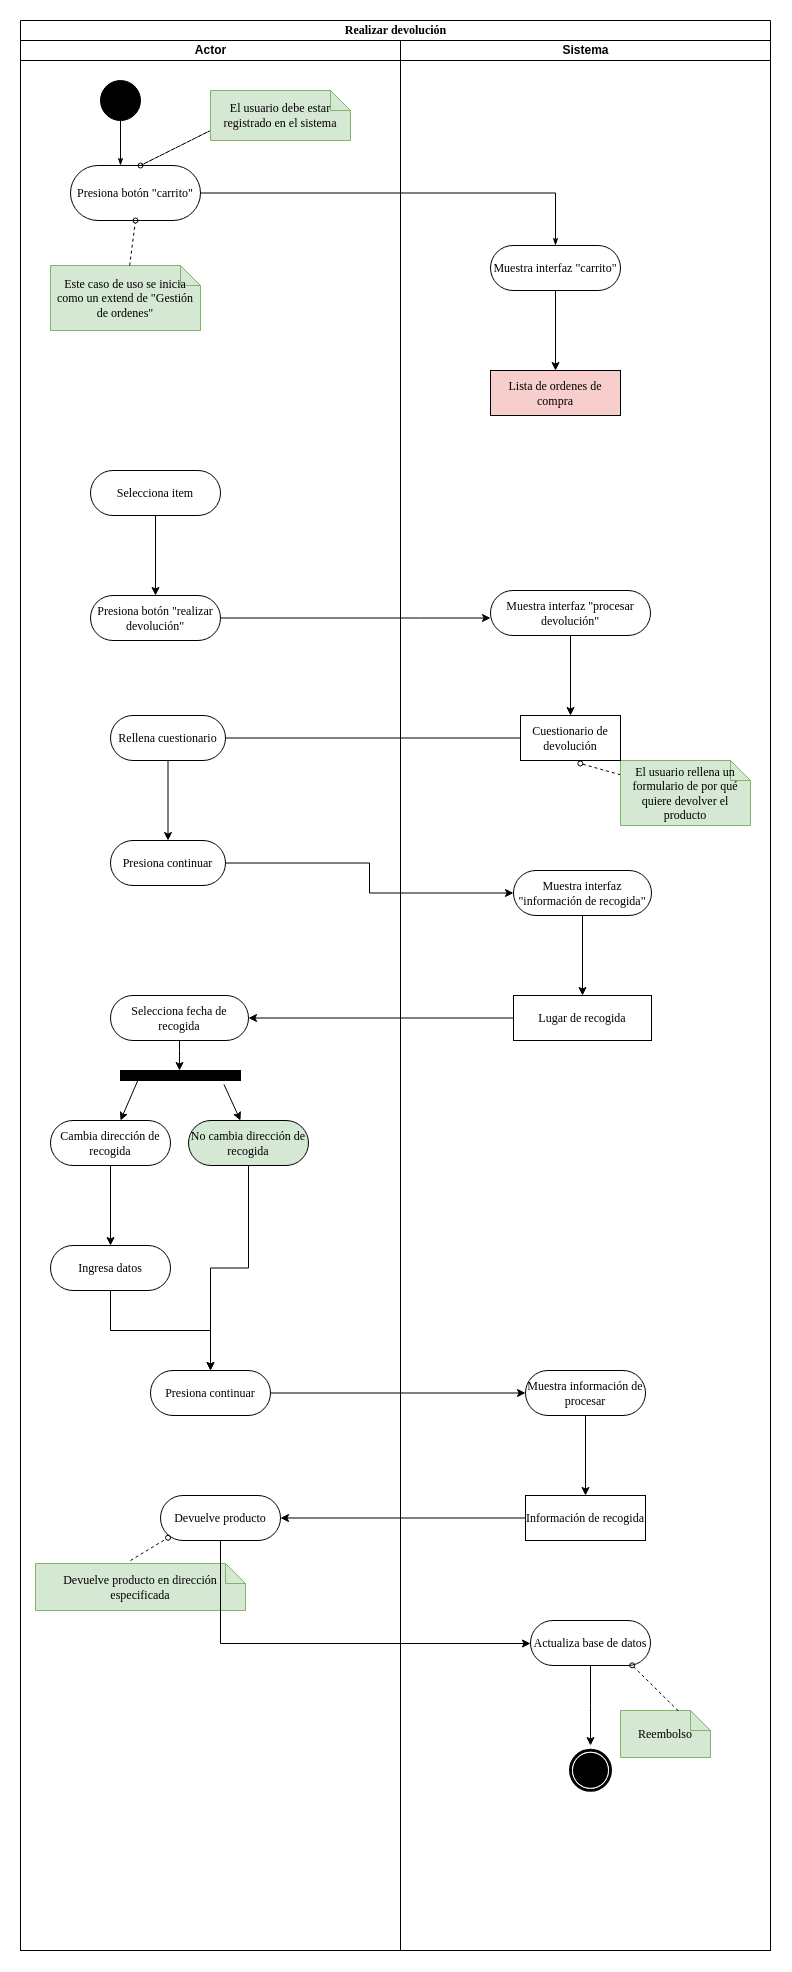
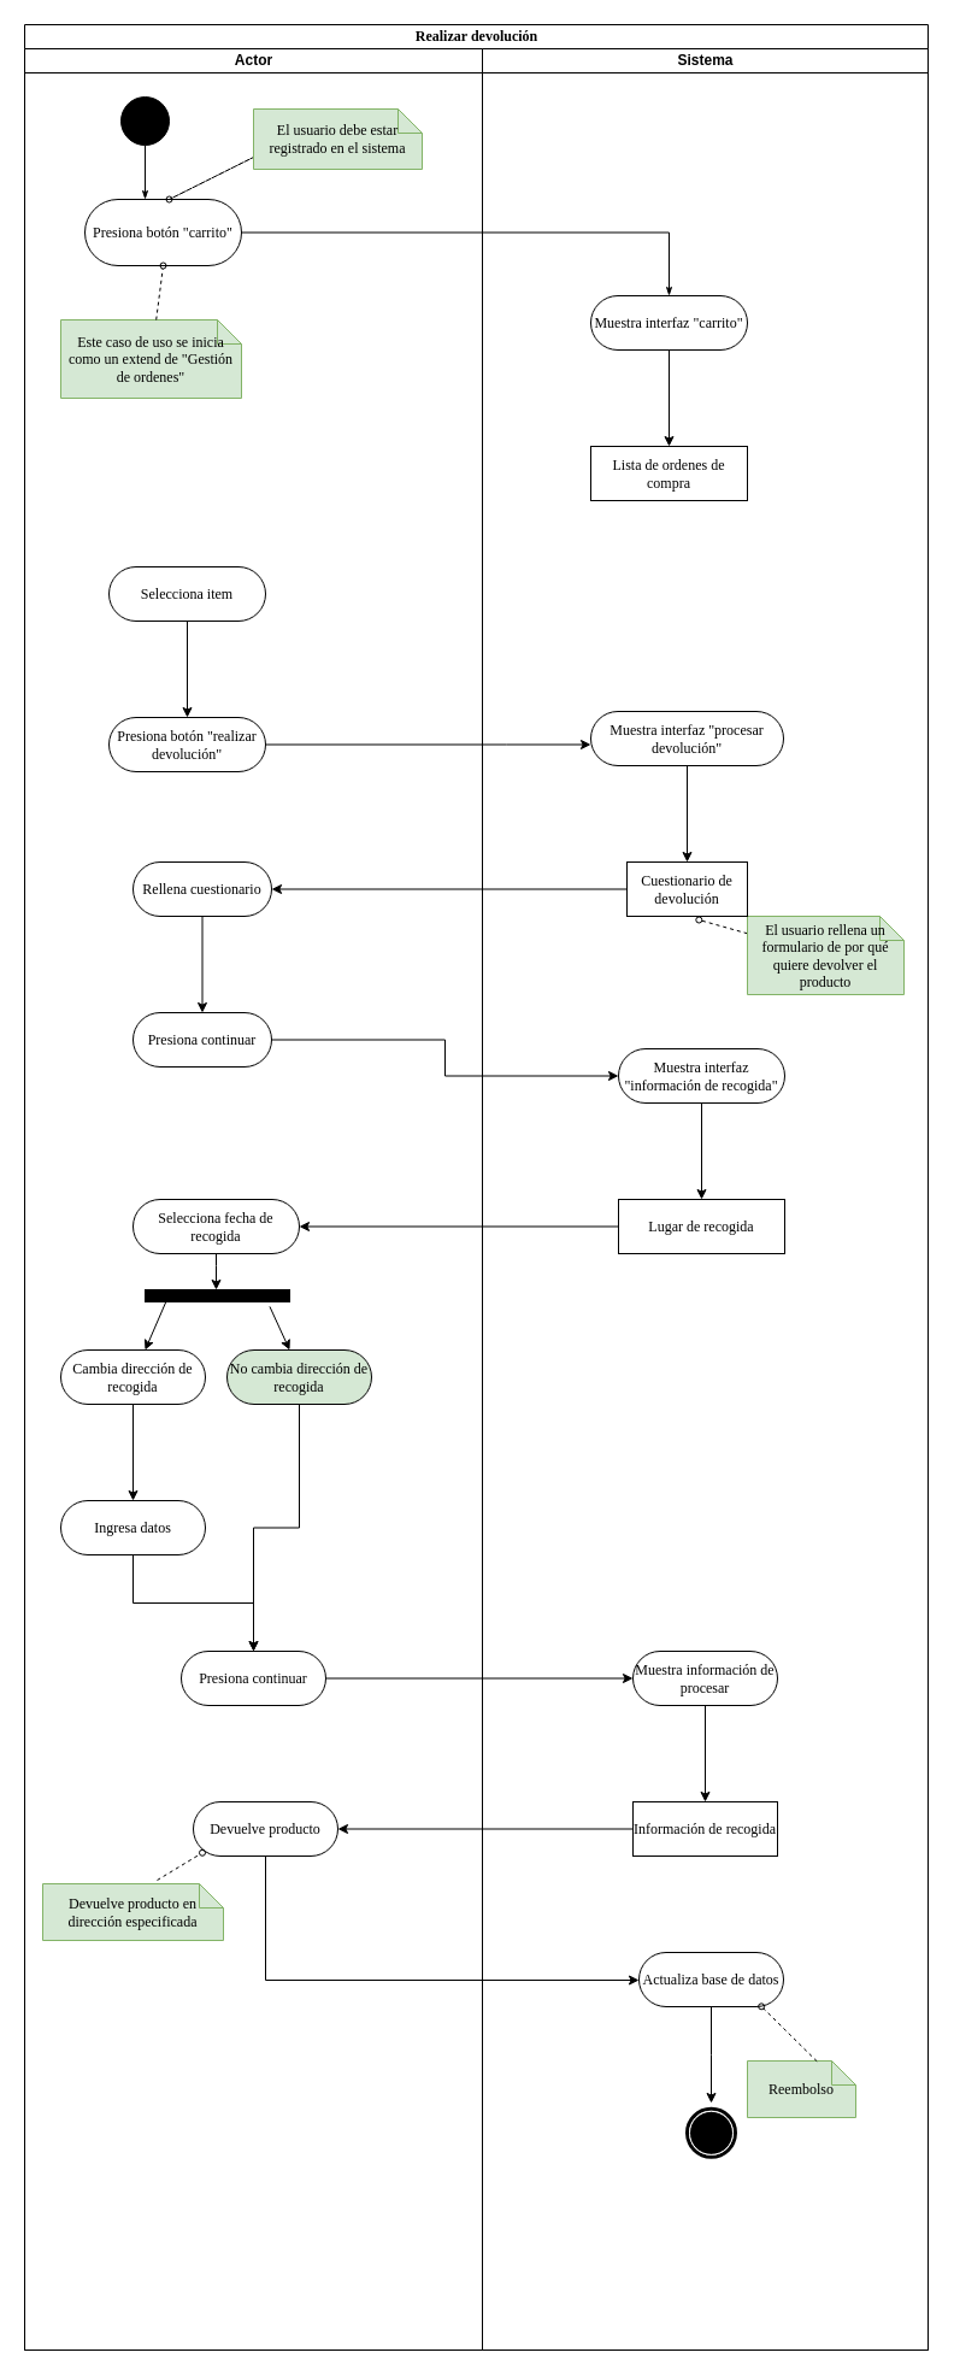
  <mxCell id="0" />
  <mxCell id="1" parent="0" />
  <mxCell id="2" value="Realizar devolución" style="swimlane;html=1;childLayout=stackLayout;startSize=20;rounded=0;shadow=0;comic=0;labelBackgroundColor=none;strokeColor=#000000;strokeWidth=1;fillColor=#ffffff;fontFamily=Verdana;fontSize=12;fontColor=#000000;align=center;" parent="1" vertex="1"><mxGeometry x="20" y="20" width="750" height="1930" as="geometry" /></mxCell>
  <mxCell id="3" value="Actor" style="swimlane;html=1;startSize=20;" parent="2" vertex="1"><mxGeometry y="20" width="380" height="1910" as="geometry" /></mxCell>
  <mxCell id="4" value="" style="ellipse;whiteSpace=wrap;html=1;rounded=0;shadow=0;comic=0;labelBackgroundColor=none;strokeColor=#000000;strokeWidth=1;fillColor=#000000;fontFamily=Verdana;fontSize=12;fontColor=#000000;align=center;" parent="3" vertex="1"><mxGeometry x="80" y="40" width="40" height="40" as="geometry" /></mxCell>
  <mxCell id="5" value="Presiona botón &quot;carrito&quot;" style="rounded=1;whiteSpace=wrap;html=1;shadow=0;comic=0;labelBackgroundColor=none;strokeColor=#000000;strokeWidth=1;fillColor=#ffffff;fontFamily=Verdana;fontSize=12;fontColor=#000000;align=center;arcSize=50;" parent="3" vertex="1"><mxGeometry x="50" y="125" width="130" height="55" as="geometry" /></mxCell>
  <mxCell id="6" style="edgeStyle=orthogonalEdgeStyle;rounded=0;html=1;labelBackgroundColor=none;startArrow=none;startFill=0;startSize=5;endArrow=classicThin;endFill=1;endSize=5;jettySize=auto;orthogonalLoop=1;strokeColor=#000000;strokeWidth=1;fontFamily=Verdana;fontSize=12;fontColor=#000000;" parent="3" source="4" target="5" edge="1"><mxGeometry relative="1" as="geometry"><Array as="points"><mxPoint x="100" y="80" /><mxPoint x="100" y="80" /></Array></mxGeometry></mxCell>
  <mxCell id="7" style="edgeStyle=none;rounded=0;html=1;labelBackgroundColor=none;startArrow=none;startFill=0;startSize=5;endArrow=oval;endFill=0;endSize=5;jettySize=auto;orthogonalLoop=1;strokeColor=#000000;strokeWidth=1;fontFamily=Verdana;fontSize=12;fontColor=#000000;dashed=1;" edge="1" parent="3"><mxGeometry relative="1" as="geometry"><mxPoint x="120" y="125" as="sourcePoint" /><mxPoint x="120" y="125" as="targetPoint" /><Array as="points"><mxPoint x="120" y="125" /><mxPoint x="190" y="90" /></Array></mxGeometry></mxCell>
  <mxCell id="8" value="El usuario debe estar registrado en el sistema" style="shape=note;whiteSpace=wrap;html=1;rounded=0;shadow=0;comic=0;labelBackgroundColor=none;strokeColor=#82b366;strokeWidth=1;fillColor=#d5e8d4;fontFamily=Verdana;fontSize=12;align=center;size=20;" vertex="1" parent="3"><mxGeometry x="190" y="50" width="140" height="50" as="geometry" /></mxCell>
  <mxCell id="9" value="Este caso de uso se inicia como un extend de &quot;Gestión de ordenes&quot;" style="shape=note;whiteSpace=wrap;html=1;rounded=0;shadow=0;comic=0;labelBackgroundColor=none;strokeColor=#82b366;strokeWidth=1;fillColor=#d5e8d4;fontFamily=Verdana;fontSize=12;align=center;size=20;" parent="3" vertex="1"><mxGeometry x="30" y="225" width="150" height="65" as="geometry" /></mxCell>
  <mxCell id="10" style="edgeStyle=none;rounded=0;html=1;dashed=1;labelBackgroundColor=none;startArrow=none;startFill=0;startSize=5;endArrow=oval;endFill=0;endSize=5;jettySize=auto;orthogonalLoop=1;strokeColor=#000000;strokeWidth=1;fontFamily=Verdana;fontSize=12;fontColor=#000000;entryX=0.5;entryY=1;entryDx=0;entryDy=0;" parent="3" source="9" target="5" edge="1"><mxGeometry relative="1" as="geometry" /></mxCell>
  <mxCell id="11" value="" style="edgeStyle=orthogonalEdgeStyle;rounded=0;orthogonalLoop=1;jettySize=auto;html=1;" edge="1" parent="3" source="12" target="13"><mxGeometry relative="1" as="geometry" /></mxCell>
  <mxCell id="12" value="Selecciona item" style="rounded=1;whiteSpace=wrap;html=1;shadow=0;comic=0;labelBackgroundColor=none;strokeColor=#000000;strokeWidth=1;fillColor=#ffffff;fontFamily=Verdana;fontSize=12;fontColor=#000000;align=center;arcSize=50;" vertex="1" parent="3"><mxGeometry x="70" y="430" width="130" height="45" as="geometry" /></mxCell>
  <mxCell id="13" value="Presiona botón &quot;realizar devolución&quot;" style="rounded=1;whiteSpace=wrap;html=1;shadow=0;comic=0;labelBackgroundColor=none;strokeColor=#000000;strokeWidth=1;fillColor=#ffffff;fontFamily=Verdana;fontSize=12;fontColor=#000000;align=center;arcSize=50;" vertex="1" parent="3"><mxGeometry x="70" y="555" width="130" height="45" as="geometry" /></mxCell>
  <mxCell id="14" value="" style="edgeStyle=orthogonalEdgeStyle;rounded=0;orthogonalLoop=1;jettySize=auto;html=1;" edge="1" parent="3" source="15" target="16"><mxGeometry relative="1" as="geometry" /></mxCell>
  <mxCell id="15" value="Rellena cuestionario" style="rounded=1;whiteSpace=wrap;html=1;shadow=0;comic=0;labelBackgroundColor=none;strokeColor=#000000;strokeWidth=1;fillColor=#ffffff;fontFamily=Verdana;fontSize=12;fontColor=#000000;align=center;arcSize=50;" vertex="1" parent="3"><mxGeometry x="90" y="675" width="115" height="45" as="geometry" /></mxCell>
  <mxCell id="16" value="Presiona continuar" style="rounded=1;whiteSpace=wrap;html=1;shadow=0;comic=0;labelBackgroundColor=none;strokeColor=#000000;strokeWidth=1;fillColor=#ffffff;fontFamily=Verdana;fontSize=12;fontColor=#000000;align=center;arcSize=50;" vertex="1" parent="3"><mxGeometry x="90" y="800" width="115" height="45" as="geometry" /></mxCell>
  <mxCell id="17" value="" style="edgeStyle=orthogonalEdgeStyle;rounded=0;orthogonalLoop=1;jettySize=auto;html=1;" edge="1" parent="3" source="18"><mxGeometry relative="1" as="geometry"><mxPoint x="159" y="1030" as="targetPoint" /><Array as="points"><mxPoint x="159" y="1010" /><mxPoint x="159" y="1010" /></Array></mxGeometry></mxCell>
  <mxCell id="18" value="Selecciona fecha de recogida" style="rounded=1;whiteSpace=wrap;html=1;shadow=0;comic=0;labelBackgroundColor=none;strokeColor=#000000;strokeWidth=1;fillColor=#ffffff;fontFamily=Verdana;fontSize=12;fontColor=#000000;align=center;arcSize=50;" vertex="1" parent="3"><mxGeometry x="90" y="955" width="138" height="45" as="geometry" /></mxCell>
  <mxCell id="19" value="" style="rounded=0;whiteSpace=wrap;html=1;fillColor=#000000;" vertex="1" parent="3"><mxGeometry x="100" y="1030" width="120" height="10" as="geometry" /></mxCell>
  <mxCell id="20" value="" style="edgeStyle=orthogonalEdgeStyle;rounded=0;orthogonalLoop=1;jettySize=auto;html=1;" edge="1" parent="3" source="21" target="23"><mxGeometry relative="1" as="geometry" /></mxCell>
  <mxCell id="21" value="Cambia dirección de recogida" style="rounded=1;whiteSpace=wrap;html=1;shadow=0;comic=0;labelBackgroundColor=none;strokeColor=#000000;strokeWidth=1;fillColor=#ffffff;fontFamily=Verdana;fontSize=12;fontColor=#000000;align=center;arcSize=50;" vertex="1" parent="3"><mxGeometry x="30" y="1080" width="120" height="45" as="geometry" /></mxCell>
  <mxCell id="22" value="" style="edgeStyle=orthogonalEdgeStyle;rounded=0;orthogonalLoop=1;jettySize=auto;html=1;" edge="1" parent="3" source="23" target="24"><mxGeometry relative="1" as="geometry" /></mxCell>
  <mxCell id="23" value="Ingresa datos" style="rounded=1;whiteSpace=wrap;html=1;shadow=0;comic=0;labelBackgroundColor=none;strokeColor=#000000;strokeWidth=1;fillColor=#ffffff;fontFamily=Verdana;fontSize=12;fontColor=#000000;align=center;arcSize=50;" vertex="1" parent="3"><mxGeometry x="30" y="1205" width="120" height="45" as="geometry" /></mxCell>
  <mxCell id="24" value="Presiona continuar" style="rounded=1;whiteSpace=wrap;html=1;shadow=0;comic=0;labelBackgroundColor=none;strokeColor=#000000;strokeWidth=1;fillColor=#ffffff;fontFamily=Verdana;fontSize=12;fontColor=#000000;align=center;arcSize=50;" vertex="1" parent="3"><mxGeometry x="130" y="1330" width="120" height="45" as="geometry" /></mxCell>
  <mxCell id="25" value="" style="edgeStyle=orthogonalEdgeStyle;rounded=0;orthogonalLoop=1;jettySize=auto;html=1;" edge="1" parent="3" source="26" target="24"><mxGeometry relative="1" as="geometry"><mxPoint x="228" y="1205" as="targetPoint" /></mxGeometry></mxCell>
  <mxCell id="26" value="No cambia dirección de recogida" style="rounded=1;whiteSpace=wrap;html=1;shadow=0;comic=0;labelBackgroundColor=none;strokeColor=#000000;strokeWidth=1;fillColor=#d5e8d4;fontFamily=Verdana;fontSize=12;fontColor=#000000;align=center;arcSize=50;" vertex="1" parent="3"><mxGeometry x="168" y="1080" width="120" height="45" as="geometry" /></mxCell>
  <mxCell id="27" value="Devuelve producto" style="rounded=1;whiteSpace=wrap;html=1;shadow=0;comic=0;labelBackgroundColor=none;strokeColor=#000000;strokeWidth=1;fillColor=#ffffff;fontFamily=Verdana;fontSize=12;fontColor=#000000;align=center;arcSize=50;" vertex="1" parent="3"><mxGeometry x="140" y="1455" width="120" height="45" as="geometry" /></mxCell>
  <mxCell id="28" style="edgeStyle=none;rounded=0;html=1;dashed=1;labelBackgroundColor=none;startArrow=none;startFill=0;startSize=5;endArrow=oval;endFill=0;endSize=5;jettySize=auto;orthogonalLoop=1;strokeColor=#000000;strokeWidth=1;fontFamily=Verdana;fontSize=12;fontColor=#000000;entryX=0.5;entryY=1;entryDx=0;entryDy=0;" edge="1" parent="3"><mxGeometry relative="1" as="geometry"><mxPoint x="110" y="1520" as="sourcePoint" /><mxPoint x="147.5" y="1497.273" as="targetPoint" /></mxGeometry></mxCell>
- <mxCell id="29" value="Devuelve producto en dirección especificada" style="shape=note;whiteSpace=wrap;html=1;rounded=0;shadow=0;comic=0;labelBackgroundColor=none;strokeColor=#82b366;strokeWidth=1;fillColor=#d5e8d4;fontFamily=Verdana;fontSize=12;align=center;size=20;" vertex="1" parent="3"><mxGeometry x="15" y="1523" width="210" height="47" as="geometry" /></mxCell>
+ <mxCell id="29" value="Devuelve producto en dirección especificada" style="shape=note;whiteSpace=wrap;html=1;rounded=0;shadow=0;comic=0;labelBackgroundColor=none;strokeColor=#82b366;strokeWidth=1;fillColor=#d5e8d4;fontFamily=Verdana;fontSize=12;align=center;size=20;" vertex="1" parent="3"><mxGeometry x="15" y="1523" width="150" height="47" as="geometry" /></mxCell>
  <mxCell id="30" value="Sistema" style="swimlane;html=1;startSize=20;" parent="2" vertex="1"><mxGeometry x="380" y="20" width="370" height="1910" as="geometry" /></mxCell>
  <mxCell id="31" value="" style="edgeStyle=orthogonalEdgeStyle;rounded=0;orthogonalLoop=1;jettySize=auto;html=1;" edge="1" parent="30" source="32" target="33"><mxGeometry relative="1" as="geometry" /></mxCell>
  <mxCell id="32" value="Muestra interfaz &quot;carrito&quot;" style="rounded=1;whiteSpace=wrap;html=1;shadow=0;comic=0;labelBackgroundColor=none;strokeColor=#000000;strokeWidth=1;fillColor=#ffffff;fontFamily=Verdana;fontSize=12;fontColor=#000000;align=center;arcSize=50;" parent="30" vertex="1"><mxGeometry x="90" y="205" width="130" height="45" as="geometry" /></mxCell>
- <mxCell id="33" value="Lista de ordenes de compra" style="rounded=0;whiteSpace=wrap;html=1;shadow=0;comic=0;labelBackgroundColor=none;strokeColor=#000000;strokeWidth=1;fillColor=#f8cecc;fontFamily=Verdana;fontSize=12;fontColor=#000000;align=center;arcSize=50;" vertex="1" parent="30"><mxGeometry x="90" y="330" width="130" height="45" as="geometry" /></mxCell>
+ <mxCell id="33" value="Lista de ordenes de compra" style="rounded=0;whiteSpace=wrap;html=1;shadow=0;comic=0;labelBackgroundColor=none;strokeColor=#000000;strokeWidth=1;fillColor=#ffffff;fontFamily=Verdana;fontSize=12;fontColor=#000000;align=center;arcSize=50;" vertex="1" parent="30"><mxGeometry x="90" y="330" width="130" height="45" as="geometry" /></mxCell>
  <mxCell id="34" value="" style="shape=mxgraph.bpmn.shape;html=1;verticalLabelPosition=bottom;labelBackgroundColor=#ffffff;verticalAlign=top;perimeter=ellipsePerimeter;outline=end;symbol=terminate;rounded=0;shadow=0;comic=0;strokeColor=#000000;strokeWidth=1;fillColor=#ffffff;fontFamily=Verdana;fontSize=12;fontColor=#000000;align=center;" parent="30" vertex="1"><mxGeometry x="170" y="1709.818" width="40" height="40" as="geometry" /></mxCell>
  <mxCell id="35" style="edgeStyle=none;rounded=0;html=1;dashed=1;labelBackgroundColor=none;startArrow=none;startFill=0;startSize=5;endArrow=oval;endFill=0;endSize=5;jettySize=auto;orthogonalLoop=1;strokeColor=#000000;strokeWidth=1;fontFamily=Verdana;fontSize=12;fontColor=#000000;entryX=0.598;entryY=1.067;entryDx=0;entryDy=0;entryPerimeter=0;" parent="30" source="36" target="39" edge="1"><mxGeometry relative="1" as="geometry" /></mxCell>
  <mxCell id="36" value="El usuario rellena un formulario de por qué quiere devolver el producto" style="shape=note;whiteSpace=wrap;html=1;rounded=0;shadow=0;comic=0;labelBackgroundColor=none;strokeColor=#82b366;strokeWidth=1;fillColor=#d5e8d4;fontFamily=Verdana;fontSize=12;align=center;size=20;" parent="30" vertex="1"><mxGeometry x="220" y="720" width="130" height="65" as="geometry" /></mxCell>
  <mxCell id="37" value="" style="edgeStyle=orthogonalEdgeStyle;rounded=0;orthogonalLoop=1;jettySize=auto;html=1;" edge="1" parent="30" source="38" target="39"><mxGeometry relative="1" as="geometry" /></mxCell>
  <mxCell id="38" value="Muestra interfaz &quot;procesar devolución&quot;" style="rounded=1;whiteSpace=wrap;html=1;shadow=0;comic=0;labelBackgroundColor=none;strokeColor=#000000;strokeWidth=1;fillColor=#ffffff;fontFamily=Verdana;fontSize=12;fontColor=#000000;align=center;arcSize=50;" vertex="1" parent="30"><mxGeometry x="90" y="550" width="160" height="45" as="geometry" /></mxCell>
  <mxCell id="39" value="Cuestionario de devolución" style="rounded=0;whiteSpace=wrap;html=1;shadow=0;comic=0;labelBackgroundColor=none;strokeColor=#000000;strokeWidth=1;fillColor=#ffffff;fontFamily=Verdana;fontSize=12;fontColor=#000000;align=center;arcSize=50;" vertex="1" parent="30"><mxGeometry x="120" y="675" width="100" height="45" as="geometry" /></mxCell>
  <mxCell id="40" value="" style="edgeStyle=orthogonalEdgeStyle;rounded=0;orthogonalLoop=1;jettySize=auto;html=1;" edge="1" parent="30" source="41" target="42"><mxGeometry relative="1" as="geometry" /></mxCell>
  <mxCell id="41" value="Muestra interfaz &quot;información de recogida&quot;" style="rounded=1;whiteSpace=wrap;html=1;shadow=0;comic=0;labelBackgroundColor=none;strokeColor=#000000;strokeWidth=1;fillColor=#ffffff;fontFamily=Verdana;fontSize=12;fontColor=#000000;align=center;arcSize=50;" vertex="1" parent="30"><mxGeometry x="113" y="830" width="138" height="45" as="geometry" /></mxCell>
  <mxCell id="42" value="Lugar de recogida" style="rounded=0;whiteSpace=wrap;html=1;shadow=0;comic=0;labelBackgroundColor=none;strokeColor=#000000;strokeWidth=1;fillColor=#ffffff;fontFamily=Verdana;fontSize=12;fontColor=#000000;align=center;arcSize=50;" vertex="1" parent="30"><mxGeometry x="113" y="955" width="138" height="45" as="geometry" /></mxCell>
  <mxCell id="43" value="" style="edgeStyle=orthogonalEdgeStyle;rounded=0;orthogonalLoop=1;jettySize=auto;html=1;" edge="1" parent="30" source="44" target="45"><mxGeometry relative="1" as="geometry" /></mxCell>
  <mxCell id="44" value="Muestra información de procesar" style="rounded=1;whiteSpace=wrap;html=1;shadow=0;comic=0;labelBackgroundColor=none;strokeColor=#000000;strokeWidth=1;fillColor=#ffffff;fontFamily=Verdana;fontSize=12;fontColor=#000000;align=center;arcSize=50;" vertex="1" parent="30"><mxGeometry x="125" y="1330" width="120" height="45" as="geometry" /></mxCell>
  <mxCell id="45" value="Información de recogida" style="rounded=0;whiteSpace=wrap;html=1;shadow=0;comic=0;labelBackgroundColor=none;strokeColor=#000000;strokeWidth=1;fillColor=#ffffff;fontFamily=Verdana;fontSize=12;fontColor=#000000;align=center;arcSize=50;" vertex="1" parent="30"><mxGeometry x="125" y="1455" width="120" height="45" as="geometry" /></mxCell>
  <mxCell id="46" value="" style="edgeStyle=orthogonalEdgeStyle;rounded=0;orthogonalLoop=1;jettySize=auto;html=1;" edge="1" parent="30" source="47"><mxGeometry relative="1" as="geometry"><mxPoint x="190" y="1705" as="targetPoint" /></mxGeometry></mxCell>
  <mxCell id="47" value="Actualiza base de datos" style="rounded=1;whiteSpace=wrap;html=1;shadow=0;comic=0;labelBackgroundColor=none;strokeColor=#000000;strokeWidth=1;fillColor=#ffffff;fontFamily=Verdana;fontSize=12;fontColor=#000000;align=center;arcSize=50;" vertex="1" parent="30"><mxGeometry x="130" y="1580" width="120" height="45" as="geometry" /></mxCell>
  <mxCell id="48" value="Reembolso" style="shape=note;whiteSpace=wrap;html=1;rounded=0;shadow=0;comic=0;labelBackgroundColor=none;strokeColor=#82b366;strokeWidth=1;fillColor=#d5e8d4;fontFamily=Verdana;fontSize=12;align=center;size=20;" vertex="1" parent="30"><mxGeometry x="220" y="1670" width="90" height="47" as="geometry" /></mxCell>
  <mxCell id="49" style="edgeStyle=none;rounded=0;html=1;dashed=1;labelBackgroundColor=none;startArrow=none;startFill=0;startSize=5;endArrow=oval;endFill=0;endSize=5;jettySize=auto;orthogonalLoop=1;strokeColor=#000000;strokeWidth=1;fontFamily=Verdana;fontSize=12;fontColor=#000000;entryX=0.847;entryY=0.996;entryDx=0;entryDy=0;exitX=0.641;exitY=0.006;exitDx=0;exitDy=0;exitPerimeter=0;entryPerimeter=0;" edge="1" parent="30" source="48" target="47"><mxGeometry relative="1" as="geometry"><mxPoint x="-260" y="1530" as="sourcePoint" /><mxPoint x="-222.5" y="1507.273" as="targetPoint" /></mxGeometry></mxCell>
  <mxCell id="50" style="edgeStyle=orthogonalEdgeStyle;rounded=0;html=1;exitX=1;exitY=0.5;labelBackgroundColor=none;startArrow=none;startFill=0;startSize=5;endArrow=classicThin;endFill=1;endSize=5;jettySize=auto;orthogonalLoop=1;strokeColor=#000000;strokeWidth=1;fontFamily=Verdana;fontSize=12;fontColor=#000000;exitDx=0;exitDy=0;entryX=0.5;entryY=0;entryDx=0;entryDy=0;" parent="2" source="5" target="32" edge="1"><mxGeometry relative="1" as="geometry"><Array as="points"><mxPoint x="535" y="173" /></Array><mxPoint x="390" y="190" as="sourcePoint" /></mxGeometry></mxCell>
  <mxCell id="51" value="" style="edgeStyle=orthogonalEdgeStyle;rounded=0;orthogonalLoop=1;jettySize=auto;html=1;" edge="1" parent="2" source="13" target="38"><mxGeometry relative="1" as="geometry"><Array as="points"><mxPoint x="400" y="598" /><mxPoint x="400" y="598" /></Array></mxGeometry></mxCell>
- <mxCell id="52" value="" style="edgeStyle=orthogonalEdgeStyle;rounded=0;orthogonalLoop=1;jettySize=auto;html=1;endArrow=none;" edge="1" parent="2" source="39" target="15"><mxGeometry relative="1" as="geometry" /></mxCell>
+ <mxCell id="52" value="" style="edgeStyle=orthogonalEdgeStyle;rounded=0;orthogonalLoop=1;jettySize=auto;html=1;" edge="1" parent="2" source="39" target="15"><mxGeometry relative="1" as="geometry" /></mxCell>
  <mxCell id="53" value="" style="edgeStyle=orthogonalEdgeStyle;rounded=0;orthogonalLoop=1;jettySize=auto;html=1;" edge="1" parent="2" source="16" target="41"><mxGeometry relative="1" as="geometry" /></mxCell>
  <mxCell id="54" value="" style="edgeStyle=orthogonalEdgeStyle;rounded=0;orthogonalLoop=1;jettySize=auto;html=1;" edge="1" parent="2" source="42" target="18"><mxGeometry relative="1" as="geometry" /></mxCell>
  <mxCell id="55" value="" style="edgeStyle=orthogonalEdgeStyle;rounded=0;orthogonalLoop=1;jettySize=auto;html=1;" edge="1" parent="2" source="24" target="44"><mxGeometry relative="1" as="geometry" /></mxCell>
  <mxCell id="56" value="" style="edgeStyle=orthogonalEdgeStyle;rounded=0;orthogonalLoop=1;jettySize=auto;html=1;" edge="1" parent="2" source="45" target="27"><mxGeometry relative="1" as="geometry" /></mxCell>
  <mxCell id="57" value="" style="edgeStyle=orthogonalEdgeStyle;rounded=0;orthogonalLoop=1;jettySize=auto;html=1;" edge="1" parent="2" source="27" target="47"><mxGeometry relative="1" as="geometry"><Array as="points"><mxPoint x="200" y="1623" /></Array></mxGeometry></mxCell>
  <mxCell id="58" value="" style="endArrow=classic;html=1;exitX=0.143;exitY=1.028;exitDx=0;exitDy=0;exitPerimeter=0;" edge="1" parent="1" source="19"><mxGeometry width="50" height="50" relative="1" as="geometry"><mxPoint x="20" y="1380" as="sourcePoint" /><mxPoint x="120" y="1120" as="targetPoint" /></mxGeometry></mxCell>
  <mxCell id="59" value="" style="endArrow=classic;html=1;exitX=0.862;exitY=1.391;exitDx=0;exitDy=0;exitPerimeter=0;" edge="1" parent="1" source="19"><mxGeometry width="50" height="50" relative="1" as="geometry"><mxPoint x="147" y="1090" as="sourcePoint" /><mxPoint x="240" y="1120" as="targetPoint" /></mxGeometry></mxCell>
